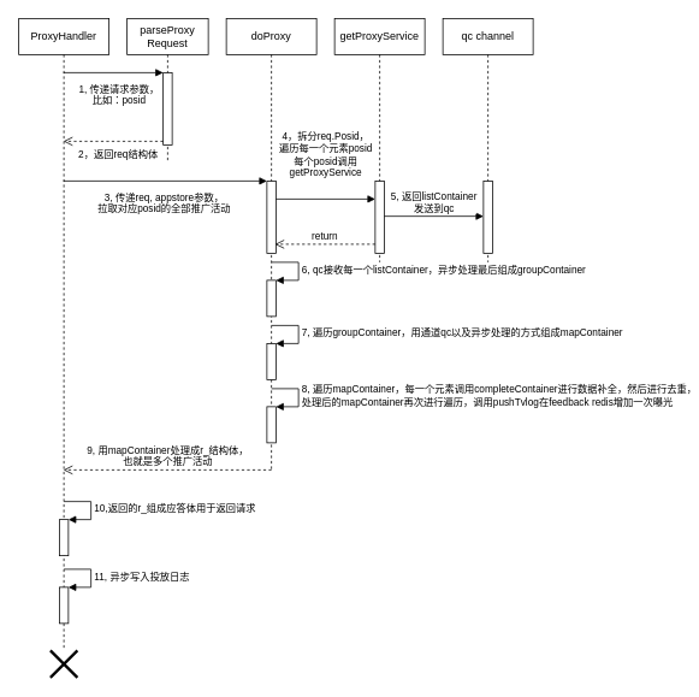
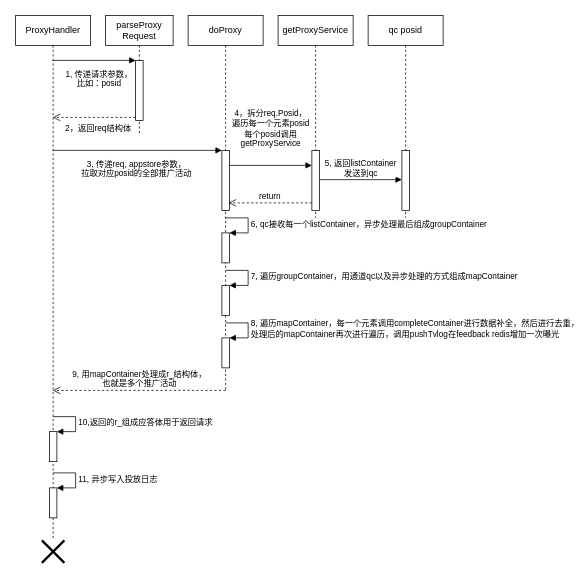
  <mxCell id="0" />
  <mxCell id="1" parent="0" />
  <mxCell id="2" value="ProxyHandler" style="shape=umlLifeline;perimeter=lifelinePerimeter;whiteSpace=wrap;html=1;container=1;collapsible=0;recursiveResize=0;outlineConnect=0;" vertex="1" parent="1"><mxGeometry x="20" y="20" width="100" height="700" as="geometry" /></mxCell>
  <mxCell id="3" value="" style="html=1;points=[];perimeter=orthogonalPerimeter;" vertex="1" parent="2"><mxGeometry x="45" y="555" width="10" height="40" as="geometry" /></mxCell>
  <mxCell id="4" value="10,返回的r_组成应答体用于返回请求&amp;nbsp;" style="edgeStyle=orthogonalEdgeStyle;html=1;align=left;spacingLeft=2;endArrow=block;rounded=0;entryX=1;entryY=0;" edge="1" target="3" parent="2"><mxGeometry relative="1" as="geometry"><mxPoint x="50" y="535" as="sourcePoint" /><Array as="points"><mxPoint x="80" y="535" /></Array></mxGeometry></mxCell>
  <mxCell id="5" value="" style="html=1;points=[];perimeter=orthogonalPerimeter;" vertex="1" parent="2"><mxGeometry x="45" y="630" width="10" height="40" as="geometry" /></mxCell>
  <mxCell id="6" value="11, 异步写入投放日志" style="edgeStyle=orthogonalEdgeStyle;html=1;align=left;spacingLeft=2;endArrow=block;rounded=0;entryX=1;entryY=0;" edge="1" target="5" parent="2"><mxGeometry relative="1" as="geometry"><mxPoint x="50" y="610" as="sourcePoint" /><Array as="points"><mxPoint x="80" y="610" /></Array></mxGeometry></mxCell>
  <mxCell id="7" value="parseProxy&lt;br&gt;Request" style="shape=umlLifeline;perimeter=lifelinePerimeter;whiteSpace=wrap;html=1;container=1;collapsible=0;recursiveResize=0;outlineConnect=0;" vertex="1" parent="1"><mxGeometry x="140" y="20" width="90" height="160" as="geometry" /></mxCell>
  <mxCell id="8" value="" style="html=1;points=[];perimeter=orthogonalPerimeter;" vertex="1" parent="7"><mxGeometry x="40" y="60" width="10" height="80" as="geometry" /></mxCell>
  <mxCell id="9" value="doProxy" style="shape=umlLifeline;perimeter=lifelinePerimeter;whiteSpace=wrap;html=1;container=1;collapsible=0;recursiveResize=0;outlineConnect=0;" vertex="1" parent="1"><mxGeometry x="250" y="20" width="100" height="500" as="geometry" /></mxCell>
  <mxCell id="10" value="" style="html=1;points=[];perimeter=orthogonalPerimeter;" vertex="1" parent="9"><mxGeometry x="45" y="180" width="10" height="80" as="geometry" /></mxCell>
  <mxCell id="11" value="" style="html=1;points=[];perimeter=orthogonalPerimeter;" vertex="1" parent="9"><mxGeometry x="45" y="290" width="10" height="40" as="geometry" /></mxCell>
  <mxCell id="12" value="6, qc接收每一个listContainer，异步处理最后组成groupContainer" style="edgeStyle=orthogonalEdgeStyle;html=1;align=left;spacingLeft=2;endArrow=block;rounded=0;entryX=1;entryY=0;" edge="1" target="11" parent="9"><mxGeometry relative="1" as="geometry"><mxPoint x="50" y="270" as="sourcePoint" /><Array as="points"><mxPoint x="80" y="270" /></Array></mxGeometry></mxCell>
  <mxCell id="13" value="" style="html=1;points=[];perimeter=orthogonalPerimeter;" vertex="1" parent="9"><mxGeometry x="45" y="360" width="10" height="40" as="geometry" /></mxCell>
  <mxCell id="14" value="7, 遍历groupContainer，用通道qc以及异步处理的方式组成mapContainer&lt;span style=&quot;white-space: pre&quot;&gt;&#09;&lt;/span&gt;" style="edgeStyle=orthogonalEdgeStyle;html=1;align=left;spacingLeft=2;endArrow=block;rounded=0;entryX=1;entryY=0;" edge="1" target="13" parent="9"><mxGeometry relative="1" as="geometry"><mxPoint x="50" y="340" as="sourcePoint" /><Array as="points"><mxPoint x="80" y="340" /></Array></mxGeometry></mxCell>
  <mxCell id="15" value="" style="html=1;points=[];perimeter=orthogonalPerimeter;" vertex="1" parent="9"><mxGeometry x="45" y="430" width="10" height="40" as="geometry" /></mxCell>
  <mxCell id="16" value="8, 遍历mapContainer，每一个元素调用completeContainer进行数据补全，然后进行去重，&lt;br&gt;处理后的mapContainer再次进行遍历，调用pushTvlog在feedback redis增加一次曝光" style="edgeStyle=orthogonalEdgeStyle;html=1;align=left;spacingLeft=2;endArrow=block;rounded=0;entryX=1;entryY=0;" edge="1" target="15" parent="9"><mxGeometry relative="1" as="geometry"><mxPoint x="50" y="410" as="sourcePoint" /><Array as="points"><mxPoint x="80" y="410" /></Array></mxGeometry></mxCell>
  <mxCell id="17" value="1, 传递请求参数，&lt;br&gt;比如：posid" style="html=1;verticalAlign=bottom;endArrow=block;entryX=0;entryY=0;" edge="1" target="8" parent="1" source="2"><mxGeometry x="0.095" y="-40" relative="1" as="geometry"><mxPoint x="115" y="80" as="sourcePoint" /><mxPoint x="1" as="offset" /></mxGeometry></mxCell>
  <mxCell id="18" value="2，返回req结构体" style="html=1;verticalAlign=bottom;endArrow=open;dashed=1;endSize=8;exitX=0;exitY=0.95;" edge="1" source="8" parent="1" target="2"><mxGeometry x="-0.095" y="24" relative="1" as="geometry"><mxPoint x="115" y="156" as="targetPoint" /><mxPoint as="offset" /></mxGeometry></mxCell>
  <mxCell id="19" value="3, 传递req, appstore参数，&lt;br&gt;拉取对应posid的全部推广活动" style="html=1;verticalAlign=bottom;endArrow=block;entryX=0;entryY=0;" edge="1" target="10" parent="1" source="2"><mxGeometry x="-0.02" y="-40" relative="1" as="geometry"><mxPoint x="225" y="200" as="sourcePoint" /><mxPoint x="1" as="offset" /></mxGeometry></mxCell>
  <mxCell id="20" value="getProxyService" style="shape=umlLifeline;perimeter=lifelinePerimeter;whiteSpace=wrap;html=1;container=1;collapsible=0;recursiveResize=0;outlineConnect=0;" vertex="1" parent="1"><mxGeometry x="370" y="20" width="100" height="270" as="geometry" /></mxCell>
  <mxCell id="21" value="" style="html=1;points=[];perimeter=orthogonalPerimeter;" vertex="1" parent="20"><mxGeometry x="45" y="180" width="10" height="80" as="geometry" /></mxCell>
  <mxCell id="22" value="4，拆分req.Posid，&lt;br&gt;遍历每一个元素posid&lt;br&gt;每个posid调用&lt;br&gt;getProxyService" style="html=1;verticalAlign=bottom;endArrow=block;entryX=0;entryY=0.25;entryDx=0;entryDy=0;entryPerimeter=0;" edge="1" parent="20" target="21"><mxGeometry y="20" width="80" relative="1" as="geometry"><mxPoint x="-65" y="200" as="sourcePoint" /><mxPoint x="40" y="200" as="targetPoint" /><mxPoint as="offset" /></mxGeometry></mxCell>
- <mxCell id="23" value="qc channel" style="shape=umlLifeline;perimeter=lifelinePerimeter;whiteSpace=wrap;html=1;container=1;collapsible=0;recursiveResize=0;outlineConnect=0;" vertex="1" parent="1"><mxGeometry x="490" y="20" width="100" height="270" as="geometry" /></mxCell>
+ <mxCell id="23" value="qc posid" style="shape=umlLifeline;perimeter=lifelinePerimeter;whiteSpace=wrap;html=1;container=1;collapsible=0;recursiveResize=0;outlineConnect=0;" vertex="1" parent="1"><mxGeometry x="490" y="20" width="100" height="270" as="geometry" /></mxCell>
  <mxCell id="24" value="" style="html=1;points=[];perimeter=orthogonalPerimeter;" vertex="1" parent="23"><mxGeometry x="45" y="180" width="10" height="80" as="geometry" /></mxCell>
  <mxCell id="25" value="5, 返回listContainer&lt;br&gt;发送到qc" style="html=1;verticalAlign=bottom;endArrow=block;entryX=0;entryY=0.488;entryDx=0;entryDy=0;entryPerimeter=0;exitX=1;exitY=0.488;exitDx=0;exitDy=0;exitPerimeter=0;" edge="1" parent="1" source="21" target="24"><mxGeometry width="80" relative="1" as="geometry"><mxPoint x="430" y="240" as="sourcePoint" /><mxPoint x="530" y="240" as="targetPoint" /></mxGeometry></mxCell>
  <mxCell id="26" value="return" style="html=1;verticalAlign=bottom;endArrow=open;dashed=1;endSize=8;entryX=0.9;entryY=0.875;entryDx=0;entryDy=0;entryPerimeter=0;exitX=0;exitY=0.875;exitDx=0;exitDy=0;exitPerimeter=0;" edge="1" parent="1" source="21" target="10"><mxGeometry relative="1" as="geometry"><mxPoint x="410" y="270" as="sourcePoint" /><mxPoint x="330" y="270" as="targetPoint" /></mxGeometry></mxCell>
  <mxCell id="27" value="9, 用mapContainer处理成r_结构体，&lt;br&gt;也就是多个推广活动" style="html=1;verticalAlign=bottom;endArrow=open;dashed=1;endSize=8;" edge="1" parent="1" target="2"><mxGeometry relative="1" as="geometry"><mxPoint x="300" y="520" as="sourcePoint" /><mxPoint x="220" y="520" as="targetPoint" /></mxGeometry></mxCell>
  <mxCell id="28" value="" style="shape=umlDestroy;whiteSpace=wrap;html=1;strokeWidth=3;" vertex="1" parent="1"><mxGeometry x="55" y="720" width="30" height="30" as="geometry" /></mxCell>
